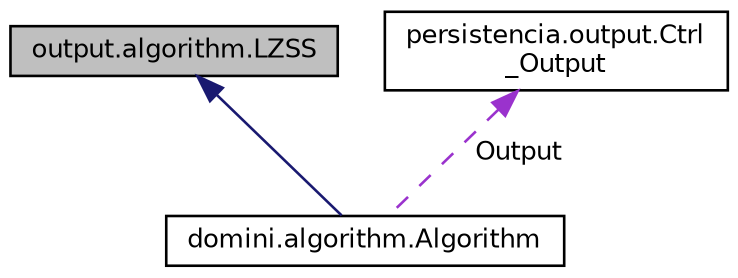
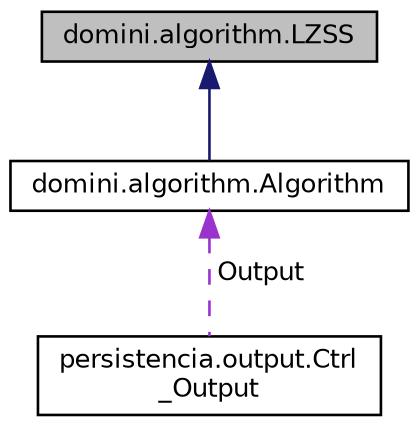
  digraph {
    node [color=black fillcolor=white fontname=Helvetica fontsize=10 shape=record style=filled]
    edge [dir=back fontname=Helvetica fontsize=10 labelfontname=Helvetica labelfontsize=10]
-   n1 [fillcolor=grey75 fontcolor=black height=0.2 label="output.algorithm.LZSS" width=0.4]
+   n1 [fillcolor=grey75 fontcolor=black height=0.2 label="domini.algorithm.LZSS" width=0.4]
    n2 [height=0.2 label="domini.algorithm.Algorithm" width=0.4]
    n3 [height=0.2 label="persistencia.output.Ctrl\l_Output" width=0.4]
    n1 -> n2 [color=midnightblue style=solid]
-   n3 -> n2 [color=darkorchid3 label=" Output" style=dashed]
+   n2 -> n3 [color=darkorchid3 label=" Output" style=dashed]
  }
